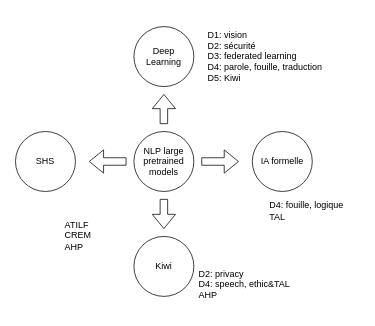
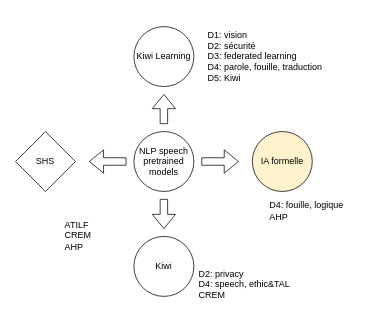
  <mxCell id="0" />
  <mxCell id="1" parent="0" />
- <mxCell id="2" value="NLP large pretrained models" style="ellipse;whiteSpace=wrap;html=1;aspect=fixed;" vertex="1" parent="1"><mxGeometry x="178" y="175" width="80" height="80" as="geometry" /></mxCell>
- <mxCell id="3" value="Deep Learning" style="ellipse;whiteSpace=wrap;html=1;aspect=fixed;" vertex="1" parent="1"><mxGeometry x="178" y="35" width="80" height="80" as="geometry" /></mxCell>
+ <mxCell id="2" value="NLP speech pretrained models" style="ellipse;whiteSpace=wrap;html=1;aspect=fixed;" vertex="1" parent="1"><mxGeometry x="178" y="175" width="80" height="80" as="geometry" /></mxCell>
+ <mxCell id="3" value="Kiwi Learning" style="ellipse;whiteSpace=wrap;html=1;aspect=fixed;" vertex="1" parent="1"><mxGeometry x="178" y="35" width="80" height="80" as="geometry" /></mxCell>
  <mxCell id="4" value="Kiwi" style="ellipse;whiteSpace=wrap;html=1;aspect=fixed;" vertex="1" parent="1"><mxGeometry x="178" y="315" width="80" height="80" as="geometry" /></mxCell>
- <mxCell id="5" value="SHS" style="ellipse;whiteSpace=wrap;html=1;aspect=fixed;" vertex="1" parent="1"><mxGeometry x="20" y="175" width="80" height="80" as="geometry" /></mxCell>
- <mxCell id="6" value="IA formelle" style="ellipse;whiteSpace=wrap;html=1;aspect=fixed;" vertex="1" parent="1"><mxGeometry x="336" y="175" width="80" height="80" as="geometry" /></mxCell>
+ <mxCell id="5" value="SHS" style="rhombus;whiteSpace=wrap;html=1;aspect=fixed;" vertex="1" parent="1"><mxGeometry x="20" y="175" width="80" height="80" as="geometry" /></mxCell>
+ <mxCell id="6" value="IA formelle" style="ellipse;whiteSpace=wrap;html=1;aspect=fixed;fillColor=#fff2cc;" vertex="1" parent="1"><mxGeometry x="336" y="175" width="80" height="80" as="geometry" /></mxCell>
  <mxCell id="7" value="&lt;div align=&quot;left&quot;&gt;D1: vision&lt;/div&gt;&lt;div align=&quot;left&quot;&gt;D2: sécurité&lt;/div&gt;&lt;div align=&quot;left&quot;&gt;D3: federated learning&lt;br&gt;&lt;/div&gt;&lt;div&gt;D4: parole, fouille, traduction&lt;br&gt;&lt;/div&gt;&lt;div align=&quot;left&quot;&gt;D5: Kiwi&lt;br&gt;&lt;/div&gt;" style="text;html=1;strokeColor=none;fillColor=none;align=center;verticalAlign=middle;whiteSpace=wrap;rounded=0;" vertex="1" parent="1"><mxGeometry x="253" y="20.5" width="200" height="109" as="geometry" /></mxCell>
  <mxCell id="8" value="" style="shape=flexArrow;endArrow=classic;html=1;rounded=0;" edge="1" parent="1"><mxGeometry width="50" height="50" relative="1" as="geometry"><mxPoint x="218" y="165" as="sourcePoint" /><mxPoint x="218" y="125" as="targetPoint" /></mxGeometry></mxCell>
  <mxCell id="9" value="" style="shape=flexArrow;endArrow=classic;html=1;rounded=0;" edge="1" parent="1"><mxGeometry width="50" height="50" relative="1" as="geometry"><mxPoint x="218" y="265" as="sourcePoint" /><mxPoint x="218" y="305" as="targetPoint" /></mxGeometry></mxCell>
  <mxCell id="10" value="" style="shape=flexArrow;endArrow=classic;html=1;rounded=0;" edge="1" parent="1"><mxGeometry width="50" height="50" relative="1" as="geometry"><mxPoint x="268" y="215" as="sourcePoint" /><mxPoint x="318" y="215" as="targetPoint" /></mxGeometry></mxCell>
  <mxCell id="11" value="" style="shape=flexArrow;endArrow=classic;html=1;rounded=0;" edge="1" parent="1"><mxGeometry width="50" height="50" relative="1" as="geometry"><mxPoint x="168" y="215" as="sourcePoint" /><mxPoint x="118" y="215" as="targetPoint" /></mxGeometry></mxCell>
- <mxCell id="12" value="D4: fouille, logique&lt;br&gt;&lt;div align=&quot;left&quot;&gt;TAL&lt;br&gt;&lt;/div&gt;" style="text;html=1;strokeColor=none;fillColor=none;align=center;verticalAlign=middle;whiteSpace=wrap;rounded=0;" vertex="1" parent="1"><mxGeometry x="339" y="247.5" width="139" height="67.5" as="geometry" /></mxCell>
- <mxCell id="13" value="&lt;div align=&quot;left&quot;&gt;D2: privacy&lt;/div&gt;&lt;div&gt;D4: speech, ethic&amp;amp;TAL&lt;br&gt;&lt;/div&gt;&lt;div align=&quot;left&quot;&gt;AHP&lt;br&gt;&lt;/div&gt;" style="text;html=1;strokeColor=none;fillColor=none;align=center;verticalAlign=middle;whiteSpace=wrap;rounded=0;" vertex="1" parent="1"><mxGeometry x="256" y="345" width="139" height="67.5" as="geometry" /></mxCell>
+ <mxCell id="12" value="D4: fouille, logique&lt;br&gt;&lt;div align=&quot;left&quot;&gt;AHP&lt;br&gt;&lt;/div&gt;" style="text;html=1;strokeColor=none;fillColor=none;align=center;verticalAlign=middle;whiteSpace=wrap;rounded=0;" vertex="1" parent="1"><mxGeometry x="339" y="247.5" width="139" height="67.5" as="geometry" /></mxCell>
+ <mxCell id="13" value="&lt;div align=&quot;left&quot;&gt;D2: privacy&lt;/div&gt;&lt;div&gt;D4: speech, ethic&amp;amp;TAL&lt;br&gt;&lt;/div&gt;&lt;div align=&quot;left&quot;&gt;CREM&lt;br&gt;&lt;/div&gt;" style="text;html=1;strokeColor=none;fillColor=none;align=center;verticalAlign=middle;whiteSpace=wrap;rounded=0;" vertex="1" parent="1"><mxGeometry x="256" y="345" width="139" height="67.5" as="geometry" /></mxCell>
  <mxCell id="14" value="&lt;div align=&quot;left&quot;&gt;ATILF&lt;br&gt;&lt;/div&gt;&lt;div align=&quot;left&quot;&gt;CREM&lt;/div&gt;&lt;div align=&quot;left&quot;&gt;AHP&lt;br&gt;&lt;/div&gt;" style="text;html=1;strokeColor=none;fillColor=none;align=left;verticalAlign=middle;whiteSpace=wrap;rounded=0;" vertex="1" parent="1"><mxGeometry x="83.5" y="280" width="77.5" height="67.5" as="geometry" /></mxCell>
